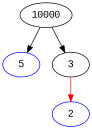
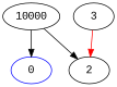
  digraph {
    fontname="Liberation Mono"
    node [color=blue fontname="Liberation Mono"]
    edge [color=black fontname="Liberation Mono"]
-   n1 [label=5]
+   n1 [label=0]
    n2 [color=black label=10000]
-   n3 [label=2]
+   n3 [color=black label=2]
    n4 [color=black label=3]
    n2 -> n1
-   n2 -> n4
+   n2 -> n3
    n4 -> n3 [color=red]
  }
